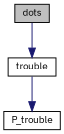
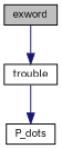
  digraph {
    fontname="IBM Plex Sans"
    rankdir=TB
    node [color=black fillcolor=white fontname="IBM Plex Sans" fontsize=10 shape=record style=filled]
    edge [color=midnightblue fontname="IBM Plex Sans" fontsize=10 labelfontname=Helvetica labelfontsize=10 style=solid]
-   n1 [fillcolor=grey75 fontcolor=black height=0.2 label=dots width=0.4]
+   n1 [fillcolor=grey75 fontcolor=black height=0.2 label=exword width=0.4]
    n2 [height=0.2 label=trouble width=0.4]
-   n3 [height=0.2 label=P_trouble width=0.4]
+   n3 [height=0.2 label=P_dots width=0.4]
    n1 -> n2
    n2 -> n3
  }
